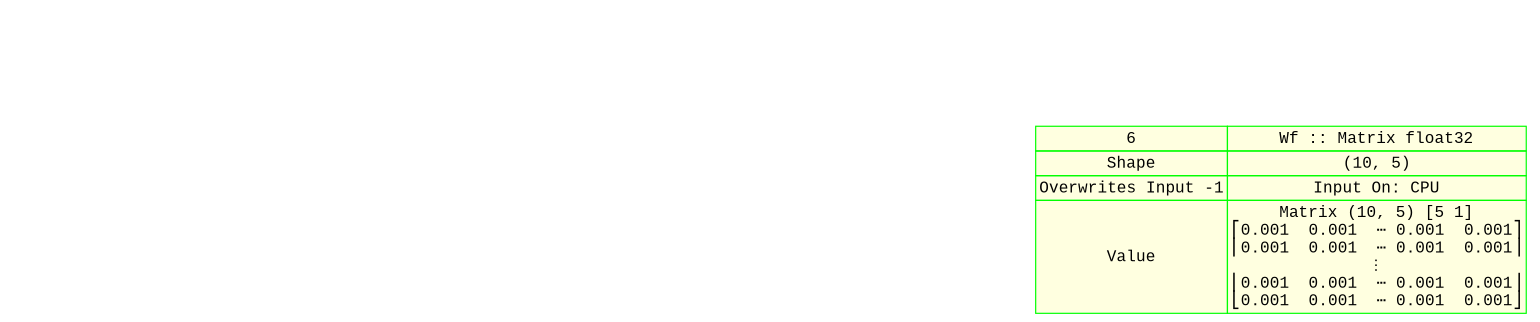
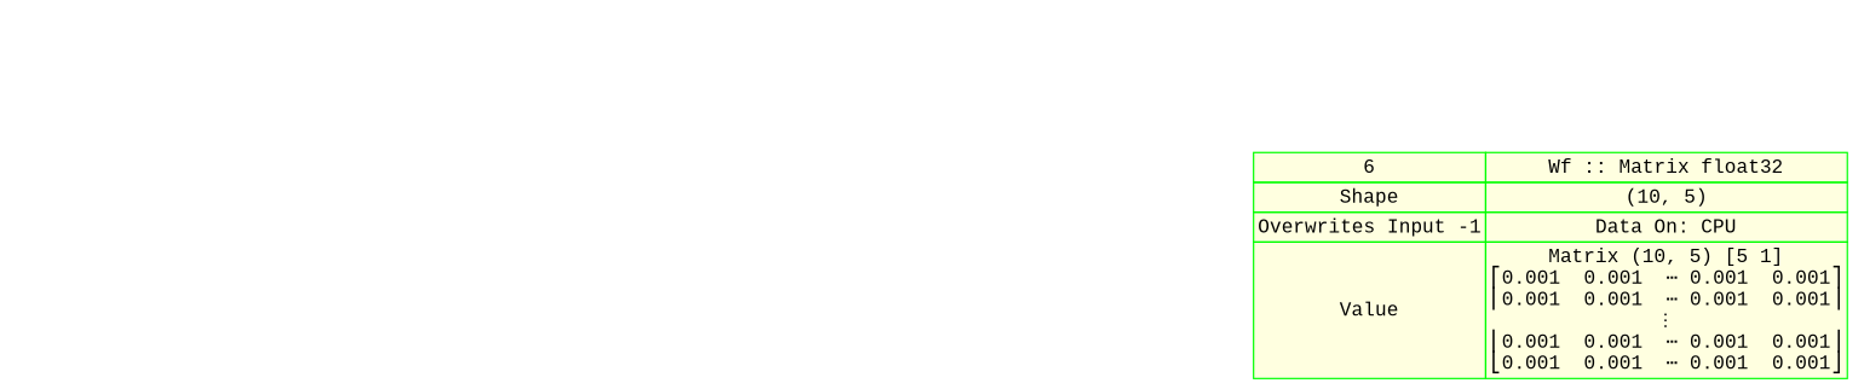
  digraph {
    nodesep=1
    rankdir=TB
    ranksep="1.5 equally"
    fontname="Liberation Mono"
    node [style=invis fontname="Liberation Mono"]
    edge [constraint=false style=invis weight=999 fontname="Liberation Mono"]
    insideInputs
-   n2 [label=< <TABLE BORDER="0" CELLBORDER="1" CELLSPACING="0" PORT="anchor"  COLOR="#00FF00;" BGCOLOR="lightyellow">  <TR><TD>6</TD><TD>Wf :: Matrix float32</TD></TR>  <TR><TD>Shape</TD><TD>(10, 5)</TD></TR> <TR><TD>Overwrites Input -1</TD><TD>Input On: CPU</TD></TR>  <TR><TD>Value</TD><TD>Matrix (10, 5) [5 1]<BR />⎡0.001  0.001  ⋯ 0.001  0.001⎤<BR />⎢0.001  0.001  ⋯ 0.001  0.001⎥<BR />  ⋮  <BR />⎢0.001  0.001  ⋯ 0.001  0.001⎥<BR />⎣0.001  0.001  ⋯ 0.001  0.001⎦<BR /></TD></TR>   </TABLE> > shape=none style=""]
+   n2 [label=< <TABLE BORDER="0" CELLBORDER="1" CELLSPACING="0" PORT="anchor"  COLOR="#00FF00;" BGCOLOR="lightyellow">  <TR><TD>6</TD><TD>Wf :: Matrix float32</TD></TR>  <TR><TD>Shape</TD><TD>(10, 5)</TD></TR> <TR><TD>Overwrites Input -1</TD><TD>Data On: CPU</TD></TR>  <TR><TD>Value</TD><TD>Matrix (10, 5) [5 1]<BR />⎡0.001  0.001  ⋯ 0.001  0.001⎤<BR />⎢0.001  0.001  ⋯ 0.001  0.001⎥<BR />  ⋮  <BR />⎢0.001  0.001  ⋯ 0.001  0.001⎥<BR />⎣0.001  0.001  ⋯ 0.001  0.001⎦<BR /></TD></TR>   </TABLE> > shape=none style=""]
    outsideRoot
    outsideExprG
    insideExprG
    subgraph sub_1 {
      rank=max
      subgraph cluster_2 {
        label=inputs
        rank=max
        insideInputs
        n2
      }
    }
    subgraph sub_3 {
      outsideRoot
      outsideExprG
    }
    insideInputs -> insideExprG
    outsideRoot -> insideInputs
    outsideRoot -> outsideExprG
    outsideExprG -> insideExprG
  }
